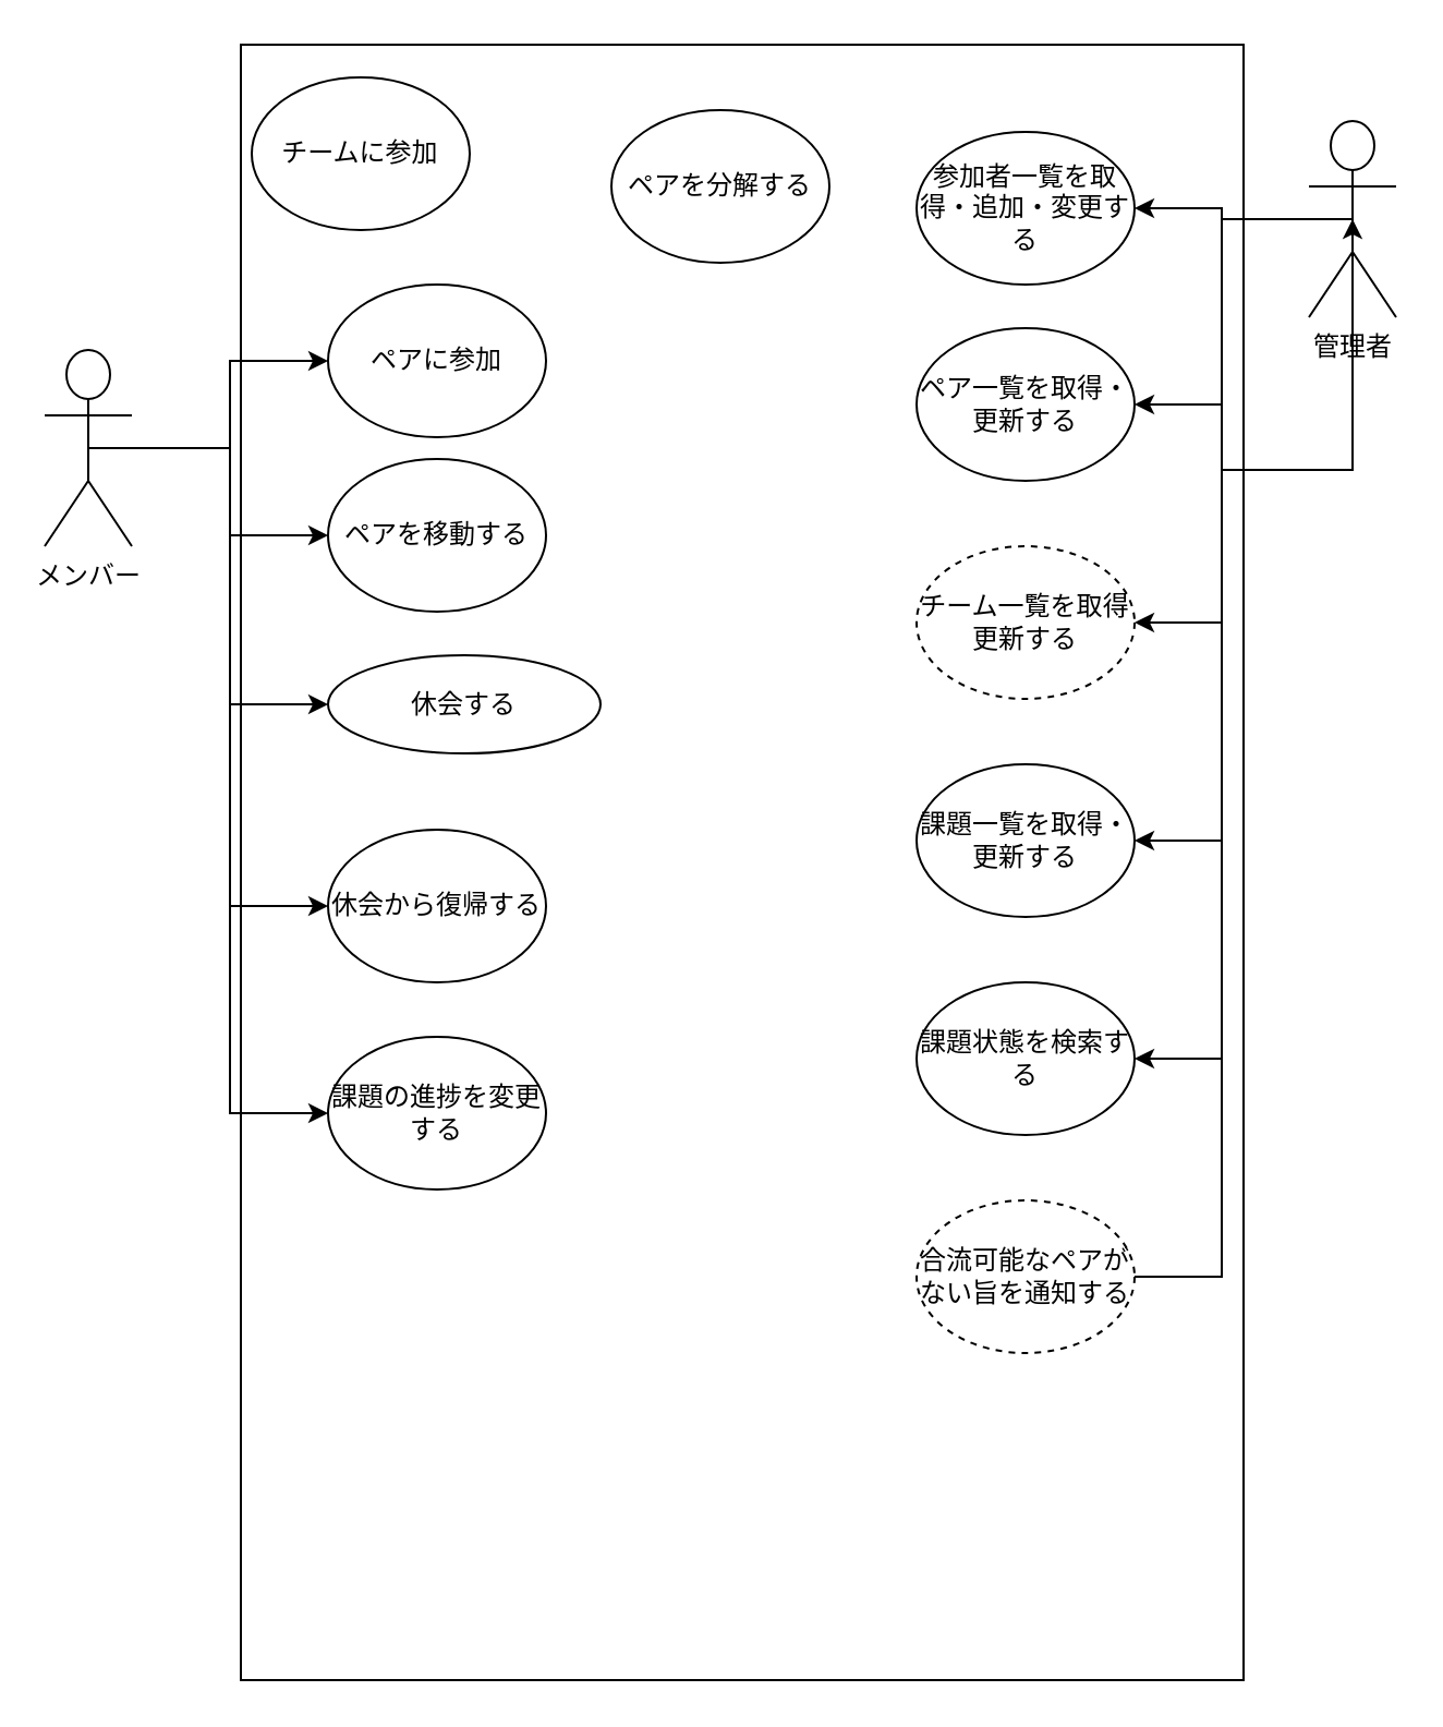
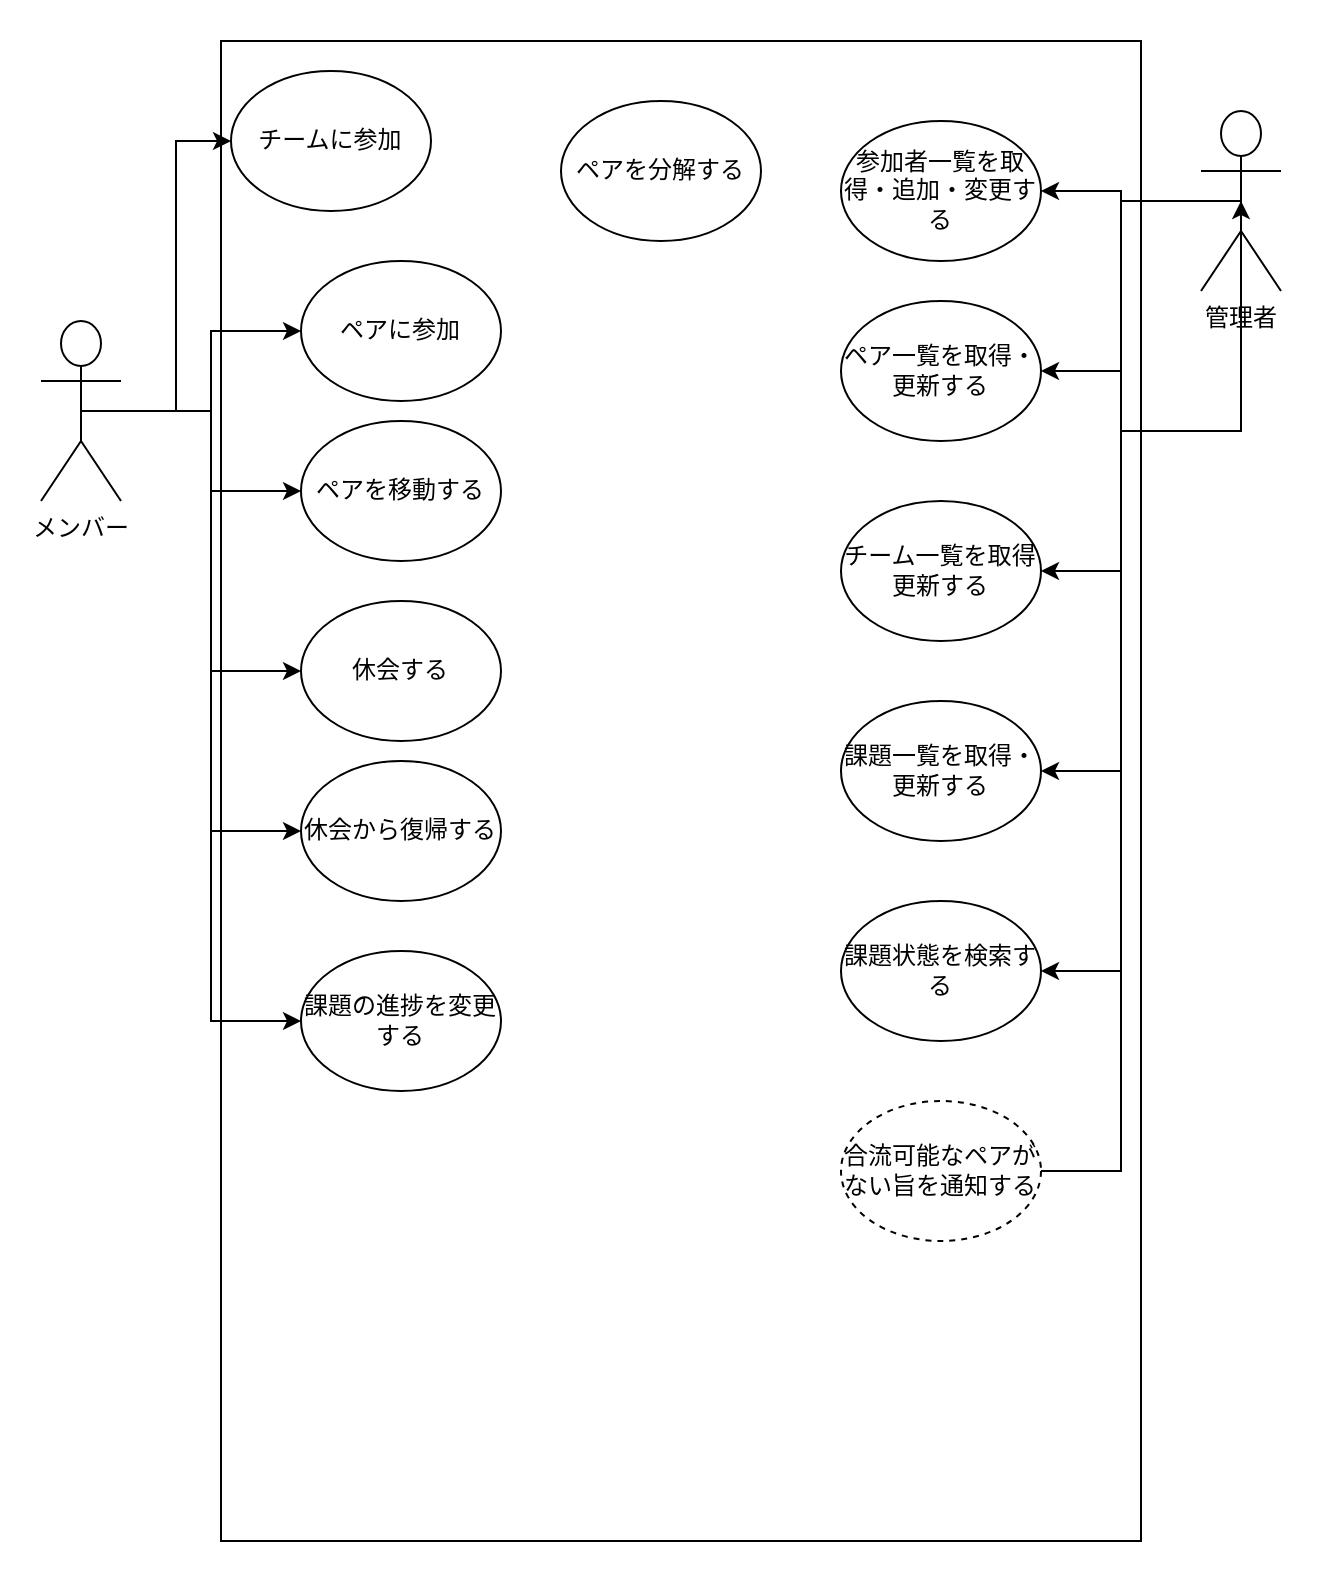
  <mxCell id="0" />
  <mxCell id="1" parent="0" />
  <mxCell id="2" style="edgeStyle=orthogonalEdgeStyle;rounded=0;orthogonalLoop=1;jettySize=auto;html=1;exitX=0.5;exitY=0.5;exitDx=0;exitDy=0;exitPerimeter=0;entryX=1;entryY=0.5;entryDx=0;entryDy=0;" parent="1" source="7" target="26" edge="1"><mxGeometry relative="1" as="geometry" /></mxCell>
  <mxCell id="3" style="edgeStyle=orthogonalEdgeStyle;rounded=0;orthogonalLoop=1;jettySize=auto;html=1;exitX=0.5;exitY=0.5;exitDx=0;exitDy=0;exitPerimeter=0;entryX=1;entryY=0.5;entryDx=0;entryDy=0;" parent="1" source="7" target="24" edge="1"><mxGeometry relative="1" as="geometry" /></mxCell>
  <mxCell id="4" style="edgeStyle=orthogonalEdgeStyle;rounded=0;orthogonalLoop=1;jettySize=auto;html=1;exitX=0.5;exitY=0.5;exitDx=0;exitDy=0;exitPerimeter=0;entryX=1;entryY=0.5;entryDx=0;entryDy=0;" parent="1" source="7" target="23" edge="1"><mxGeometry relative="1" as="geometry" /></mxCell>
  <mxCell id="5" style="edgeStyle=orthogonalEdgeStyle;rounded=0;orthogonalLoop=1;jettySize=auto;html=1;exitX=0.5;exitY=0.5;exitDx=0;exitDy=0;exitPerimeter=0;entryX=1;entryY=0.5;entryDx=0;entryDy=0;" parent="1" source="7" target="22" edge="1"><mxGeometry relative="1" as="geometry" /></mxCell>
  <mxCell id="6" style="edgeStyle=orthogonalEdgeStyle;rounded=0;orthogonalLoop=1;jettySize=auto;html=1;exitX=0.5;exitY=0.5;exitDx=0;exitDy=0;exitPerimeter=0;entryX=1;entryY=0.5;entryDx=0;entryDy=0;" parent="1" source="7" target="27" edge="1"><mxGeometry relative="1" as="geometry" /></mxCell>
  <mxCell id="7" value="管理者" style="shape=umlActor;verticalLabelPosition=bottom;verticalAlign=top;html=1;outlineConnect=0;" parent="1" vertex="1"><mxGeometry x="600" y="55" width="40" height="90" as="geometry" /></mxCell>
+ <mxCell id="8" style="edgeStyle=orthogonalEdgeStyle;rounded=0;orthogonalLoop=1;jettySize=auto;html=1;exitX=0.5;exitY=0.5;exitDx=0;exitDy=0;exitPerimeter=0;entryX=0;entryY=0.5;entryDx=0;entryDy=0;" parent="1" source="14" target="16" edge="1"><mxGeometry relative="1" as="geometry" /></mxCell>
  <mxCell id="9" style="edgeStyle=orthogonalEdgeStyle;rounded=0;orthogonalLoop=1;jettySize=auto;html=1;exitX=0.5;exitY=0.5;exitDx=0;exitDy=0;exitPerimeter=0;" parent="1" source="14" target="17" edge="1"><mxGeometry relative="1" as="geometry" /></mxCell>
  <mxCell id="10" style="edgeStyle=orthogonalEdgeStyle;rounded=0;orthogonalLoop=1;jettySize=auto;html=1;exitX=0.5;exitY=0.5;exitDx=0;exitDy=0;exitPerimeter=0;entryX=0;entryY=0.5;entryDx=0;entryDy=0;" parent="1" source="14" target="18" edge="1"><mxGeometry relative="1" as="geometry" /></mxCell>
  <mxCell id="11" style="edgeStyle=orthogonalEdgeStyle;rounded=0;orthogonalLoop=1;jettySize=auto;html=1;exitX=0.5;exitY=0.5;exitDx=0;exitDy=0;exitPerimeter=0;entryX=0;entryY=0.5;entryDx=0;entryDy=0;" parent="1" source="14" target="19" edge="1"><mxGeometry relative="1" as="geometry" /></mxCell>
  <mxCell id="12" style="edgeStyle=orthogonalEdgeStyle;rounded=0;orthogonalLoop=1;jettySize=auto;html=1;exitX=0.5;exitY=0.5;exitDx=0;exitDy=0;exitPerimeter=0;entryX=0;entryY=0.5;entryDx=0;entryDy=0;" parent="1" source="14" target="20" edge="1"><mxGeometry relative="1" as="geometry" /></mxCell>
  <mxCell id="13" style="edgeStyle=orthogonalEdgeStyle;rounded=0;orthogonalLoop=1;jettySize=auto;html=1;exitX=0.5;exitY=0.5;exitDx=0;exitDy=0;exitPerimeter=0;entryX=0;entryY=0.5;entryDx=0;entryDy=0;" parent="1" source="14" target="21" edge="1"><mxGeometry relative="1" as="geometry" /></mxCell>
  <mxCell id="14" value="メンバー" style="shape=umlActor;verticalLabelPosition=bottom;verticalAlign=top;html=1;outlineConnect=0;" parent="1" vertex="1"><mxGeometry x="20" y="160" width="40" height="90" as="geometry" /></mxCell>
  <mxCell id="15" value="" style="rounded=0;whiteSpace=wrap;html=1;fillColor=none;" parent="1" vertex="1"><mxGeometry x="110" y="20" width="460" height="750" as="geometry" /></mxCell>
  <mxCell id="16" value="チームに参加" style="ellipse;whiteSpace=wrap;html=1;" parent="1" vertex="1"><mxGeometry x="115" y="35" width="100" height="70" as="geometry" /></mxCell>
  <mxCell id="17" value="ペアに参加" style="ellipse;whiteSpace=wrap;html=1;" parent="1" vertex="1"><mxGeometry x="150" y="130" width="100" height="70" as="geometry" /></mxCell>
  <mxCell id="18" value="ペアを移動する" style="ellipse;whiteSpace=wrap;html=1;" parent="1" vertex="1"><mxGeometry x="150" y="210" width="100" height="70" as="geometry" /></mxCell>
- <mxCell id="19" value="休会する" style="ellipse;whiteSpace=wrap;html=1;" parent="1" vertex="1"><mxGeometry x="150" y="300" width="125" height="45" as="geometry" /></mxCell>
+ <mxCell id="19" value="休会する" style="ellipse;whiteSpace=wrap;html=1;" parent="1" vertex="1"><mxGeometry x="150" y="300" width="100" height="70" as="geometry" /></mxCell>
  <mxCell id="20" value="休会から復帰する" style="ellipse;whiteSpace=wrap;html=1;" parent="1" vertex="1"><mxGeometry x="150" y="380" width="100" height="70" as="geometry" /></mxCell>
  <mxCell id="21" value="課題の進捗を変更する" style="ellipse;whiteSpace=wrap;html=1;" parent="1" vertex="1"><mxGeometry x="150" y="475" width="100" height="70" as="geometry" /></mxCell>
  <mxCell id="22" value="課題一覧を取得・更新する" style="ellipse;whiteSpace=wrap;html=1;" parent="1" vertex="1"><mxGeometry x="420" y="350" width="100" height="70" as="geometry" /></mxCell>
- <mxCell id="23" value="チーム一覧を取得更新する" style="ellipse;whiteSpace=wrap;html=1;dashed=1;" parent="1" vertex="1"><mxGeometry x="420" y="250" width="100" height="70" as="geometry" /></mxCell>
+ <mxCell id="23" value="チーム一覧を取得更新する" style="ellipse;whiteSpace=wrap;html=1;" parent="1" vertex="1"><mxGeometry x="420" y="250" width="100" height="70" as="geometry" /></mxCell>
  <mxCell id="24" value="ペア一覧を取得・更新する" style="ellipse;whiteSpace=wrap;html=1;" parent="1" vertex="1"><mxGeometry x="420" y="150" width="100" height="70" as="geometry" /></mxCell>
  <mxCell id="25" value="ペアを分解する" style="ellipse;whiteSpace=wrap;html=1;" parent="1" vertex="1"><mxGeometry x="280" y="50" width="100" height="70" as="geometry" /></mxCell>
  <mxCell id="26" value="参加者一覧を取得・追加・変更する" style="ellipse;whiteSpace=wrap;html=1;" parent="1" vertex="1"><mxGeometry x="420" y="60" width="100" height="70" as="geometry" /></mxCell>
  <mxCell id="27" value="課題状態を検索する" style="ellipse;whiteSpace=wrap;html=1;" parent="1" vertex="1"><mxGeometry x="420" y="450" width="100" height="70" as="geometry" /></mxCell>
  <mxCell id="28" style="edgeStyle=orthogonalEdgeStyle;rounded=0;orthogonalLoop=1;jettySize=auto;html=1;exitX=1;exitY=0.5;exitDx=0;exitDy=0;entryX=0.5;entryY=0.5;entryDx=0;entryDy=0;entryPerimeter=0;" parent="1" source="29" target="7" edge="1"><mxGeometry relative="1" as="geometry"><Array as="points"><mxPoint x="560" y="585" /><mxPoint x="560" y="215" /></Array></mxGeometry></mxCell>
  <mxCell id="29" value="合流可能なペアがない旨を通知する" style="ellipse;whiteSpace=wrap;html=1;dashed=1;" parent="1" vertex="1"><mxGeometry x="420" y="550" width="100" height="70" as="geometry" /></mxCell>
